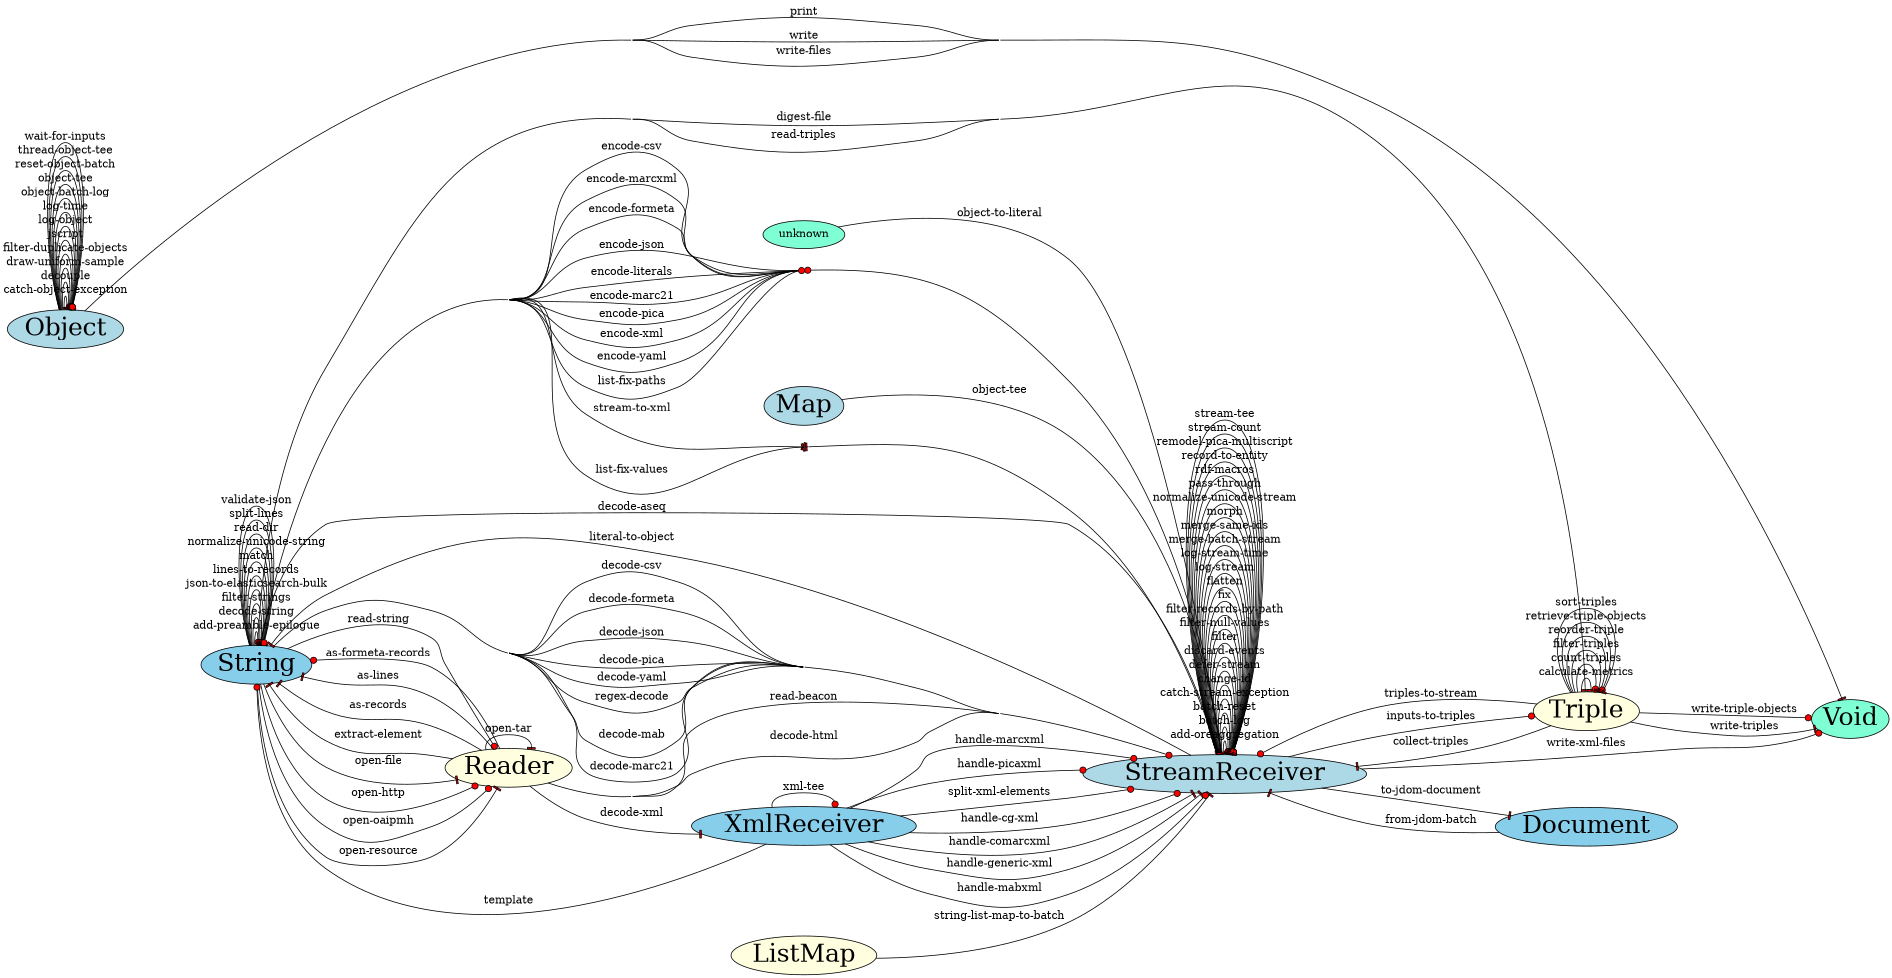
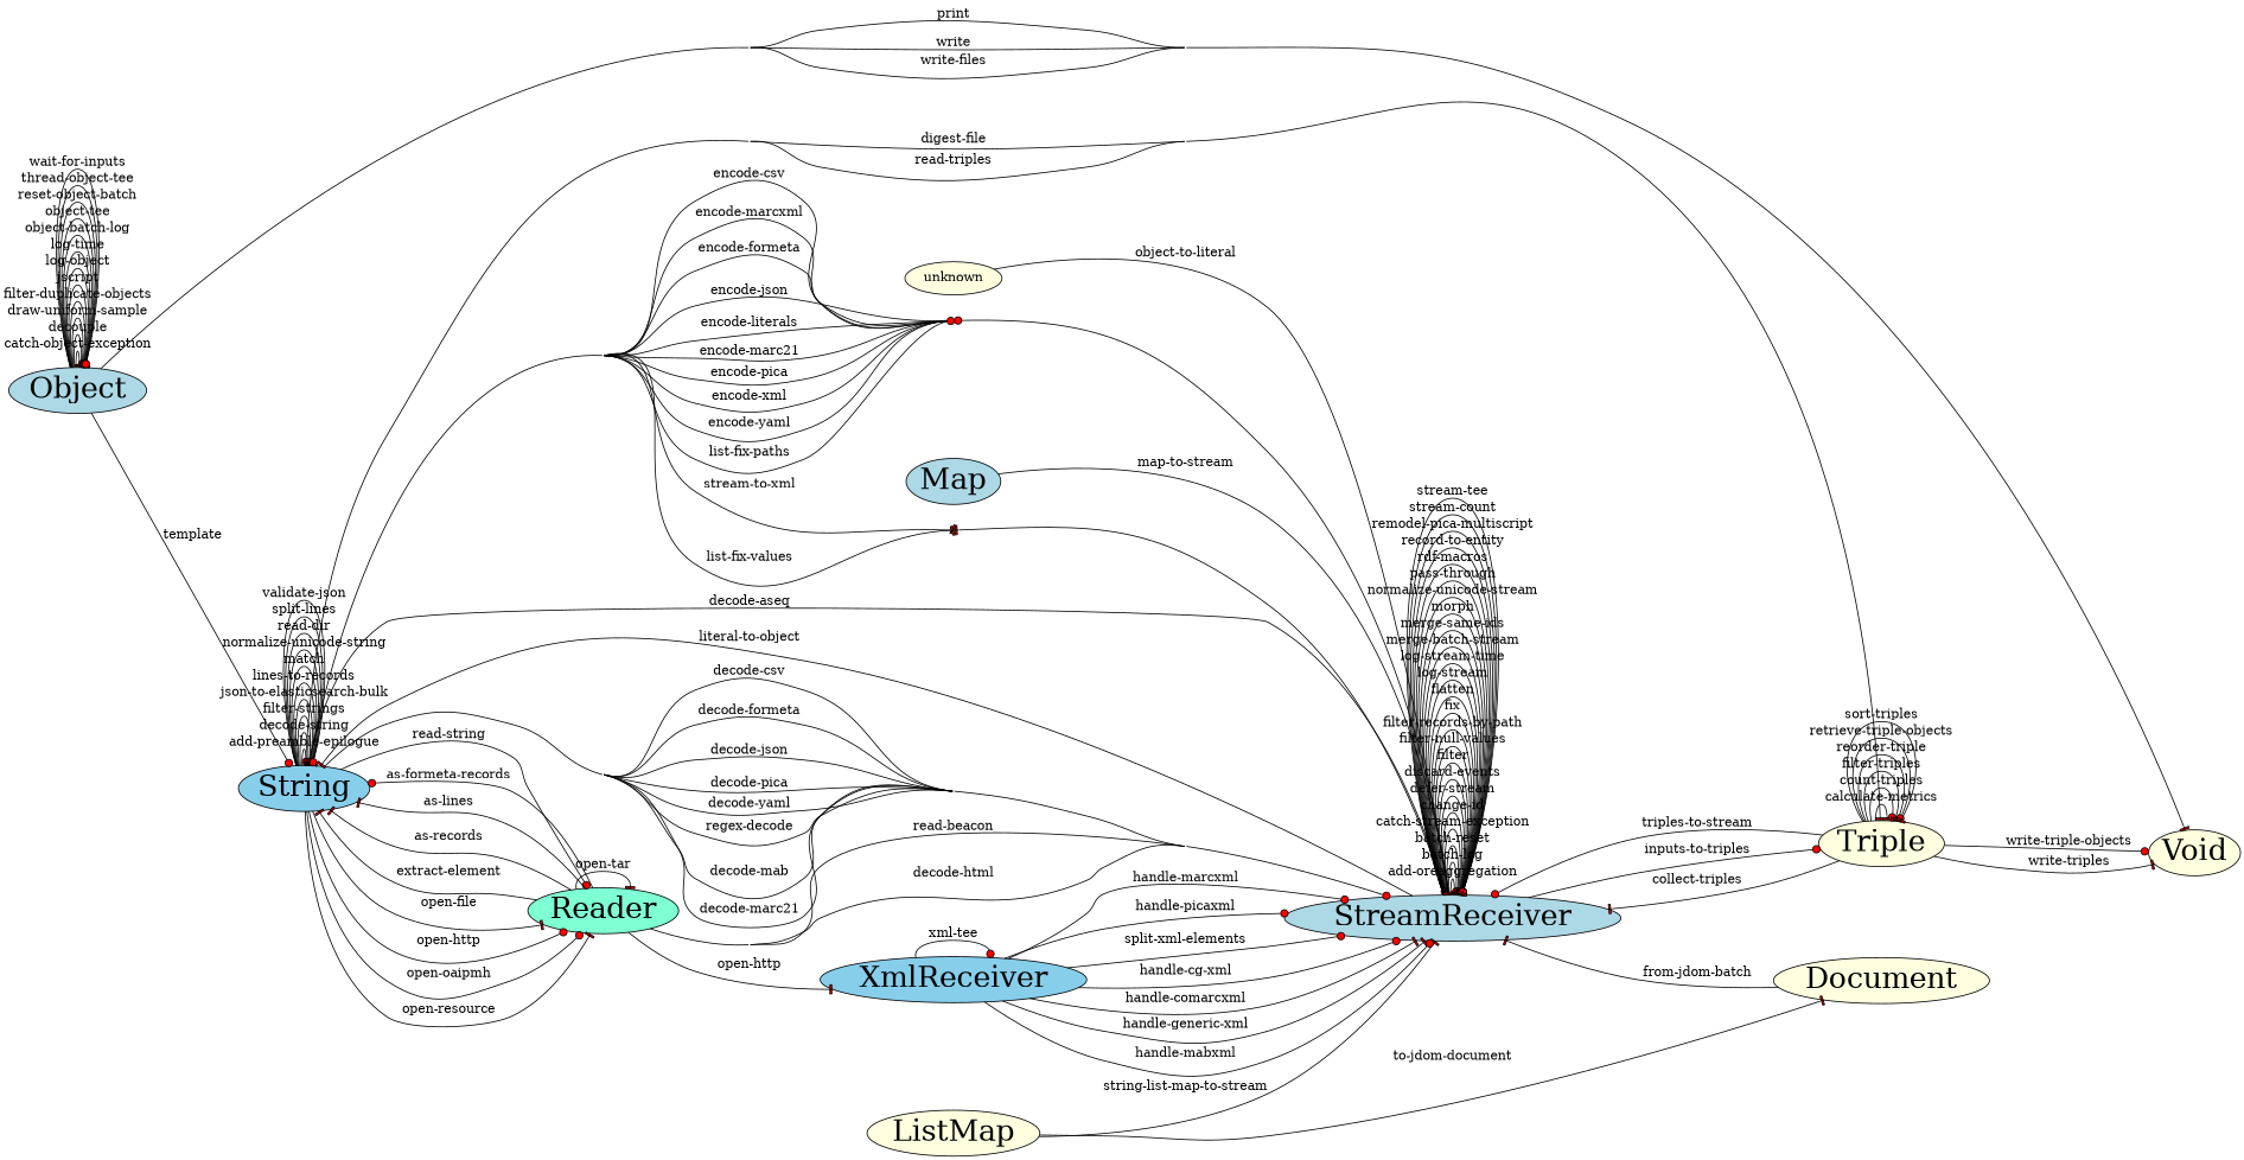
  digraph {
    concentrate=true
    rankdir=LR
    node [fillcolor=skyblue fixedsize=false fontcolor=black fontsize=32 margin=0 shape=oval style=filled]
    edge [arrowhead=dot fillcolor=red]
    n1 [label=String width=0.5]
-   n2 [fillcolor=lightyellow label=Reader width=0.5]
+   n2 [fillcolor=aquamarine label=Reader width=0.5]
    n3 [fillcolor=lightblue label=Object width=0.5]
    n4 [fillcolor=lightblue label=Map width=0.5]
    n5 [fillcolor=lightyellow label=Triple width=0.5]
-   n6 [fillcolor=aquamarine label=Void width=0.5]
+   n6 [fillcolor=lightyellow label=Void width=0.5]
    n7 [fillcolor=lightyellow label=ListMap width=0.5]
-   n8 [label=Document width=0.5]
+   n8 [fillcolor=lightyellow label=Document width=0.5]
    n9 [fillcolor=lightblue label=StreamReceiver width=0.5]
    n10 [label=XmlReceiver width=0.5]
-   unknown [fillcolor=aquamarine fixedsize="" fontcolor="" fontsize="" margin="" shape=""]
+   unknown [fillcolor=lightyellow fixedsize="" fontcolor="" fontsize="" margin="" shape=""]
    subgraph sub_1 {
      n1
      n2
      n3
      n4
      n5
      n6
      n7
      n8
      n9
      n10
    }
    n1 -> n1 [label="add-preamble-epilogue"]
    n1 -> n1 [label="decode-string"]
    n1 -> n1 [arrowhead=tee label="filter-strings"]
    n1 -> n1 [label="json-to-elasticsearch-bulk"]
    n1 -> n1 [label="lines-to-records"]
    n1 -> n1 [arrowhead=tee label=match]
    n1 -> n1 [arrowhead=tee label="normalize-unicode-string"]
    n1 -> n1 [arrowhead=tee label="read-dir"]
    n1 -> n1 [arrowhead=tee label="split-lines"]
    n1 -> n1 [label="validate-json"]
    n1 -> n2 [arrowhead=tee label="open-file"]
    n1 -> n2 [label="open-http"]
    n1 -> n2 [label="open-oaipmh"]
    n1 -> n2 [arrowhead=tee label="open-resource"]
    n1 -> n2 [label="read-string"]
    n1 -> n5 [label="digest-file"]
    n1 -> n5 [arrowhead=tee label="read-triples"]
    n1 -> n9 [label="decode-aseq"]
    n1 -> n9 [label="decode-csv"]
    n1 -> n9 [label="decode-formeta"]
    n1 -> n9 [arrowhead=tee label="decode-json"]
    n1 -> n9 [arrowhead=tee label="decode-mab"]
    n1 -> n9 [arrowhead=tee label="decode-marc21"]
    n1 -> n9 [label="decode-pica"]
    n1 -> n9 [arrowhead=tee label="decode-yaml"]
    n1 -> n9 [arrowhead=tee label="regex-decode"]
    n2 -> n1 [label="as-formeta-records"]
    n2 -> n1 [arrowhead=tee label="as-lines"]
    n2 -> n1 [arrowhead=tee label="as-records"]
    n2 -> n1 [arrowhead=tee label="extract-element"]
    n2 -> n2 [arrowhead=tee label="open-tar"]
    n2 -> n9 [label="decode-html"]
    n2 -> n9 [label="read-beacon"]
-   n2 -> n10 [arrowhead=tee label="decode-xml"]
-   n10 -> n1 [label=template]
+   n2 -> n10 [arrowhead=tee label="open-http"]
+   n3 -> n1 [label=template]
    n3 -> n3 [arrowhead=tee label="catch-object-exception"]
    n3 -> n3 [arrowhead=tee label=decouple]
    n3 -> n3 [label="draw-uniform-sample"]
    n3 -> n3 [arrowhead=tee label="filter-duplicate-objects"]
    n3 -> n3 [label=jscript]
    n3 -> n3 [label="log-object"]
    n3 -> n3 [arrowhead=tee label="log-time"]
    n3 -> n3 [label="object-batch-log"]
    n3 -> n3 [label="object-tee"]
    n3 -> n3 [label="reset-object-batch"]
    n3 -> n3 [arrowhead=tee label="thread-object-tee"]
    n3 -> n3 [label="wait-for-inputs"]
    n3 -> n6 [label=print]
    n3 -> n6 [label=write]
    n3 -> n6 [arrowhead=tee label="write-files"]
-   n4 -> n9 [arrowhead=tee label="object-tee"]
+   n4 -> n9 [arrowhead=tee label="map-to-stream"]
    n5 -> n5 [arrowhead=tee label="calculate-metrics"]
    n5 -> n5 [label="count-triples"]
    n5 -> n5 [arrowhead=tee label="filter-triples"]
    n5 -> n5 [arrowhead=tee label="reorder-triple"]
    n5 -> n5 [label="retrieve-triple-objects"]
    n5 -> n5 [arrowhead=tee label="sort-triples"]
    n5 -> n6 [label="write-triple-objects"]
    n5 -> n6 [arrowhead=tee label="write-triples"]
    n5 -> n9 [arrowhead=tee label="collect-triples"]
    n5 -> n9 [label="triples-to-stream"]
-   n7 -> n9 [arrowhead=tee label="string-list-map-to-batch"]
+   n7 -> n9 [arrowhead=tee label="string-list-map-to-stream"]
    n8 -> n9 [arrowhead=tee label="from-jdom-batch"]
    n9 -> n1 [arrowhead=tee label="encode-csv"]
    n9 -> n1 [label="encode-formeta"]
    n9 -> n1 [label="encode-json"]
    n9 -> n1 [label="encode-literals"]
    n9 -> n1 [label="encode-marc21"]
    n9 -> n1 [label="encode-marcxml"]
    n9 -> n1 [label="encode-pica"]
    n9 -> n1 [arrowhead=tee label="encode-xml"]
    n9 -> n1 [arrowhead=tee label="encode-yaml"]
    n9 -> n1 [label="list-fix-paths"]
    n9 -> n1 [arrowhead=tee label="list-fix-values"]
    n9 -> n1 [arrowhead=tee label="literal-to-object"]
    n9 -> n1 [label="stream-to-xml"]
    n9 -> n5 [label="inputs-to-triples"]
-   n9 -> n6 [label="write-xml-files"]
-   n9 -> n8 [arrowhead=tee label="to-jdom-document"]
+   n7 -> n8 [arrowhead=tee label="to-jdom-document"]
    n9 -> n9 [arrowhead=tee label="add-oreaggregation"]
    n9 -> n9 [label="batch-log"]
    n9 -> n9 [label="batch-reset"]
    n9 -> n9 [arrowhead=tee label="catch-stream-exception"]
    n9 -> n9 [label="change-id"]
    n9 -> n9 [arrowhead=tee label="defer-stream"]
    n9 -> n9 [label="discard-events"]
    n9 -> n9 [arrowhead=tee label=filter]
    n9 -> n9 [label="filter-null-values"]
    n9 -> n9 [label="filter-records-by-path"]
    n9 -> n9 [arrowhead=tee label=fix]
    n9 -> n9 [label=flatten]
    n9 -> n9 [arrowhead=tee label="log-stream"]
    n9 -> n9 [arrowhead=tee label="log-stream-time"]
    n9 -> n9 [label="merge-batch-stream"]
    n9 -> n9 [arrowhead=tee label="merge-same-ids"]
    n9 -> n9 [label=morph]
    n9 -> n9 [arrowhead=tee label="normalize-unicode-stream"]
    n9 -> n9 [label="pass-through"]
    n9 -> n9 [arrowhead=tee label="rdf-macros"]
    n9 -> n9 [label="record-to-entity"]
    n9 -> n9 [label="remodel-pica-multiscript"]
    n9 -> n9 [label="stream-count"]
    n9 -> n9 [arrowhead=tee label="stream-tee"]
    n10 -> n9 [label="handle-cg-xml"]
    n10 -> n9 [arrowhead=tee label="handle-comarcxml"]
    n10 -> n9 [arrowhead=tee label="handle-generic-xml"]
    n10 -> n9 [label="handle-mabxml"]
    n10 -> n9 [label="handle-marcxml"]
    n10 -> n9 [label="handle-picaxml"]
    n10 -> n9 [label="split-xml-elements"]
    n10 -> n10 [label="xml-tee"]
    unknown -> n9 [arrowhead=tee label="object-to-literal"]
  }
